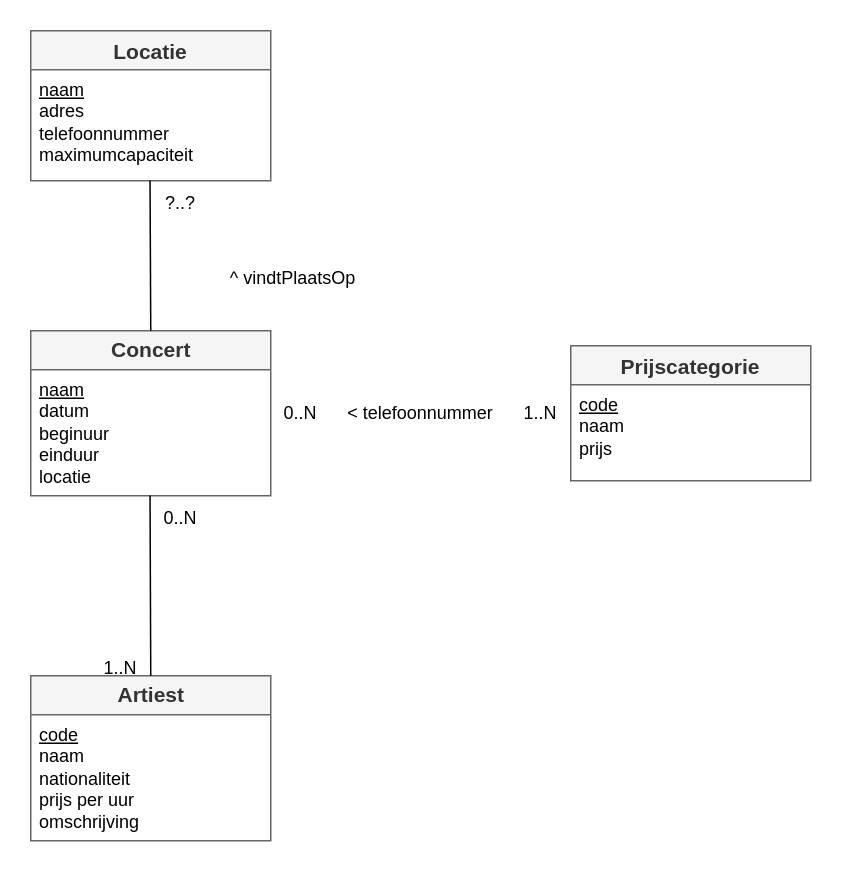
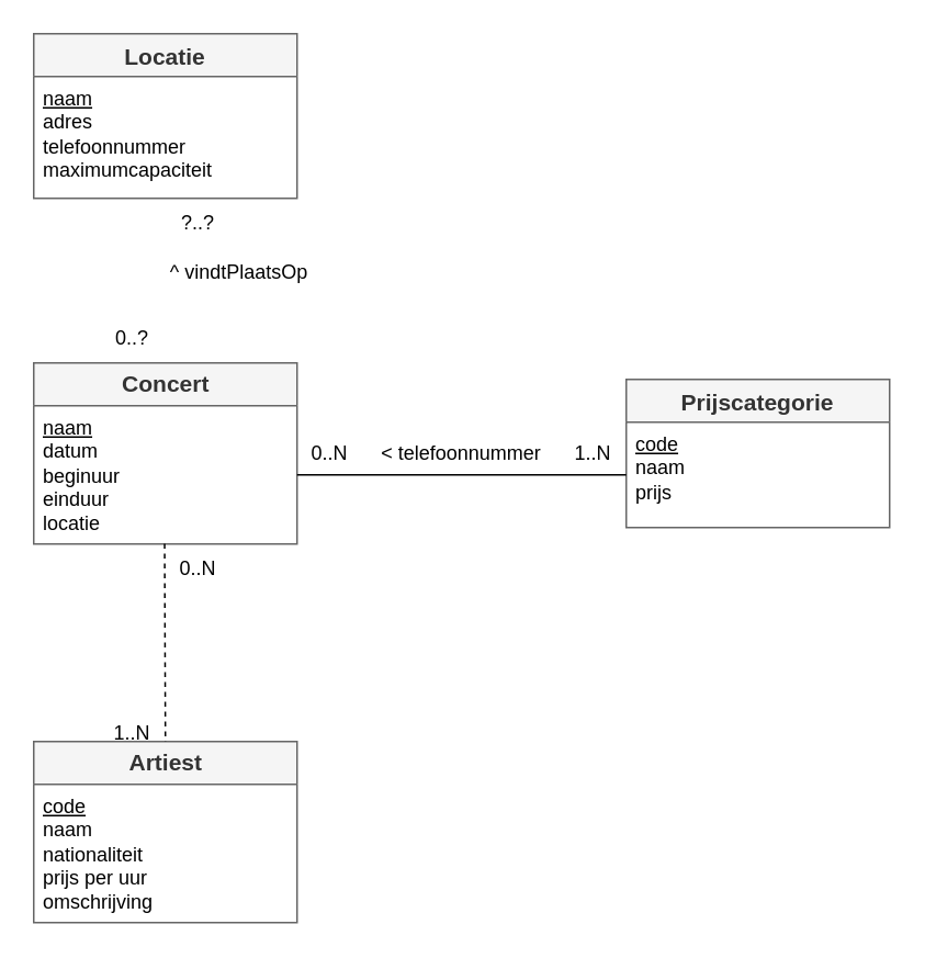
  <mxCell id="0" />
  <mxCell id="1" parent="0" />
  <mxCell id="2" value="Locatie" style="swimlane;fontStyle=1;childLayout=stackLayout;horizontal=1;startSize=26;horizontalStack=0;resizeParent=1;resizeParentMax=0;resizeLast=0;collapsible=1;marginBottom=0;align=center;fontSize=14;strokeColor=#666666;fillColor=#f5f5f5;fontColor=#333333;" vertex="1" parent="1"><mxGeometry x="20" y="20" width="160" height="100" as="geometry" /></mxCell>
  <mxCell id="3" value="&lt;u&gt;naam&lt;/u&gt;&lt;div&gt;adres&lt;/div&gt;&lt;div&gt;telefoonnummer&lt;/div&gt;&lt;div&gt;maximumcapaciteit&lt;/div&gt;" style="text;strokeColor=none;fillColor=none;spacingLeft=4;spacingRight=4;overflow=hidden;rotatable=0;points=[[0,0.5],[1,0.5]];portConstraint=eastwest;fontSize=12;html=1;" vertex="1" parent="2"><mxGeometry y="26" width="160" height="74" as="geometry" /></mxCell>
  <mxCell id="4" value="Artiest" style="swimlane;fontStyle=1;childLayout=stackLayout;horizontal=1;startSize=26;horizontalStack=0;resizeParent=1;resizeParentMax=0;resizeLast=0;collapsible=1;marginBottom=0;align=center;fontSize=14;strokeColor=#666666;fillColor=#f5f5f5;fontColor=#333333;html=1;" vertex="1" parent="1"><mxGeometry x="20" y="450" width="160" height="110" as="geometry" /></mxCell>
  <mxCell id="5" value="&lt;u&gt;code&lt;/u&gt;&lt;div&gt;naam&lt;/div&gt;&lt;div&gt;nationaliteit&lt;/div&gt;&lt;div&gt;prijs per uur&lt;/div&gt;&lt;div&gt;omschrijving&lt;/div&gt;" style="text;strokeColor=none;fillColor=none;spacingLeft=4;spacingRight=4;overflow=hidden;rotatable=0;points=[[0,0.5],[1,0.5]];portConstraint=eastwest;fontSize=12;html=1;" vertex="1" parent="4"><mxGeometry y="26" width="160" height="84" as="geometry" /></mxCell>
  <mxCell id="6" value="Prijscategorie" style="swimlane;fontStyle=1;childLayout=stackLayout;horizontal=1;startSize=26;horizontalStack=0;resizeParent=1;resizeParentMax=0;resizeLast=0;collapsible=1;marginBottom=0;align=center;fontSize=14;strokeColor=#666666;fillColor=#f5f5f5;fontColor=#333333;" vertex="1" parent="1"><mxGeometry x="380" y="230" width="160" height="90" as="geometry" /></mxCell>
  <mxCell id="7" value="&lt;u&gt;code&lt;/u&gt;&lt;div&gt;naam&lt;/div&gt;&lt;div&gt;prijs&lt;/div&gt;" style="text;strokeColor=none;fillColor=none;spacingLeft=4;spacingRight=4;overflow=hidden;rotatable=0;points=[[0,0.5],[1,0.5]];portConstraint=eastwest;fontSize=12;html=1;" vertex="1" parent="6"><mxGeometry y="26" width="160" height="64" as="geometry" /></mxCell>
  <mxCell id="8" value="Concert" style="swimlane;fontStyle=1;childLayout=stackLayout;horizontal=1;startSize=26;horizontalStack=0;resizeParent=1;resizeParentMax=0;resizeLast=0;collapsible=1;marginBottom=0;align=center;fontSize=14;strokeColor=#666666;fillColor=#f5f5f5;fontColor=#333333;html=1;" vertex="1" parent="1"><mxGeometry x="20" y="220" width="160" height="110" as="geometry" /></mxCell>
  <mxCell id="9" value="&lt;u&gt;naam&lt;/u&gt;&lt;div&gt;datum&lt;/div&gt;&lt;div&gt;beginuur&lt;/div&gt;&lt;div&gt;einduur&lt;/div&gt;&lt;div&gt;locatie&lt;/div&gt;" style="text;strokeColor=none;fillColor=none;spacingLeft=4;spacingRight=4;overflow=hidden;rotatable=0;points=[[0,0.5],[1,0.5]];portConstraint=eastwest;fontSize=12;html=1;" vertex="1" parent="8"><mxGeometry y="26" width="160" height="84" as="geometry" /></mxCell>
- <mxCell id="11" value="" style="endArrow=none;html=1;rounded=0;exitX=0.5;exitY=0;exitDx=0;exitDy=0;entryX=0.497;entryY=0.998;entryDx=0;entryDy=0;entryPerimeter=0;" edge="1" parent="1" source="8" target="3"><mxGeometry width="50" height="50" relative="1" as="geometry"><mxPoint x="400" y="310" as="sourcePoint" /><mxPoint x="100" y="120" as="targetPoint" /></mxGeometry></mxCell>
- <mxCell id="12" value="" style="endArrow=none;html=1;rounded=0;exitX=0.497;exitY=0.998;exitDx=0;exitDy=0;exitPerimeter=0;entryX=0.5;entryY=0;entryDx=0;entryDy=0;" edge="1" parent="1" source="9" target="4"><mxGeometry width="50" height="50" relative="1" as="geometry"><mxPoint x="400" y="310" as="sourcePoint" /><mxPoint x="450" y="260" as="targetPoint" /></mxGeometry></mxCell>
+ <mxCell id="10" value="" style="endArrow=none;html=1;rounded=0;exitX=1;exitY=0.5;exitDx=0;exitDy=0;entryX=0;entryY=0.5;entryDx=0;entryDy=0;" edge="1" parent="1" source="9" target="7"><mxGeometry width="50" height="50" relative="1" as="geometry"><mxPoint x="400" y="310" as="sourcePoint" /><mxPoint x="450" y="260" as="targetPoint" /></mxGeometry></mxCell>
+ <mxCell id="12" value="" style="endArrow=none;html=1;rounded=0;exitX=0.497;exitY=0.998;exitDx=0;exitDy=0;exitPerimeter=0;entryX=0.5;entryY=0;entryDx=0;entryDy=0;dashed=1;" edge="1" parent="1" source="9" target="4"><mxGeometry width="50" height="50" relative="1" as="geometry"><mxPoint x="400" y="310" as="sourcePoint" /><mxPoint x="450" y="260" as="targetPoint" /></mxGeometry></mxCell>
  <mxCell id="13" value="&amp;lt; telefoonnummer" style="text;html=1;whiteSpace=wrap;strokeColor=none;fillColor=none;align=center;verticalAlign=middle;rounded=0;" vertex="1" parent="1"><mxGeometry x="220" y="260" width="120" height="30" as="geometry" /></mxCell>
- <mxCell id="14" value="^ vindtPlaatsOp" style="text;html=1;whiteSpace=wrap;strokeColor=none;fillColor=none;align=center;verticalAlign=middle;rounded=0;" vertex="1" parent="1"><mxGeometry x="130" y="170" width="130" height="30" as="geometry" /></mxCell>
+ <mxCell id="14" value="^ vindtPlaatsOp" style="text;html=1;whiteSpace=wrap;strokeColor=none;fillColor=none;align=center;verticalAlign=middle;rounded=0;" vertex="1" parent="1"><mxGeometry x="80" y="150" width="130" height="30" as="geometry" /></mxCell>
  <mxCell id="15" value="?..?" style="text;html=1;whiteSpace=wrap;strokeColor=none;fillColor=none;align=center;verticalAlign=middle;rounded=0;" vertex="1" parent="1"><mxGeometry x="90" y="120" width="60" height="30" as="geometry" /></mxCell>
+ <mxCell id="16" value="0..?" style="text;html=1;whiteSpace=wrap;strokeColor=none;fillColor=none;align=center;verticalAlign=middle;rounded=0;" vertex="1" parent="1"><mxGeometry x="50" y="190" width="60" height="30" as="geometry" /></mxCell>
  <mxCell id="17" value="1..N" style="text;html=1;whiteSpace=wrap;strokeColor=none;fillColor=none;align=center;verticalAlign=middle;rounded=0;" vertex="1" parent="1"><mxGeometry x="330" y="260" width="60" height="30" as="geometry" /></mxCell>
  <mxCell id="18" value="0..N" style="text;html=1;whiteSpace=wrap;strokeColor=none;fillColor=none;align=center;verticalAlign=middle;rounded=0;" vertex="1" parent="1"><mxGeometry x="170" y="260" width="60" height="30" as="geometry" /></mxCell>
  <mxCell id="19" value="0..N" style="text;html=1;whiteSpace=wrap;strokeColor=none;fillColor=none;align=center;verticalAlign=middle;rounded=0;" vertex="1" parent="1"><mxGeometry x="90" y="330" width="60" height="30" as="geometry" /></mxCell>
  <mxCell id="20" value="1..N" style="text;html=1;whiteSpace=wrap;strokeColor=none;fillColor=none;align=center;verticalAlign=middle;rounded=0;" vertex="1" parent="1"><mxGeometry x="50" y="430" width="60" height="30" as="geometry" /></mxCell>
